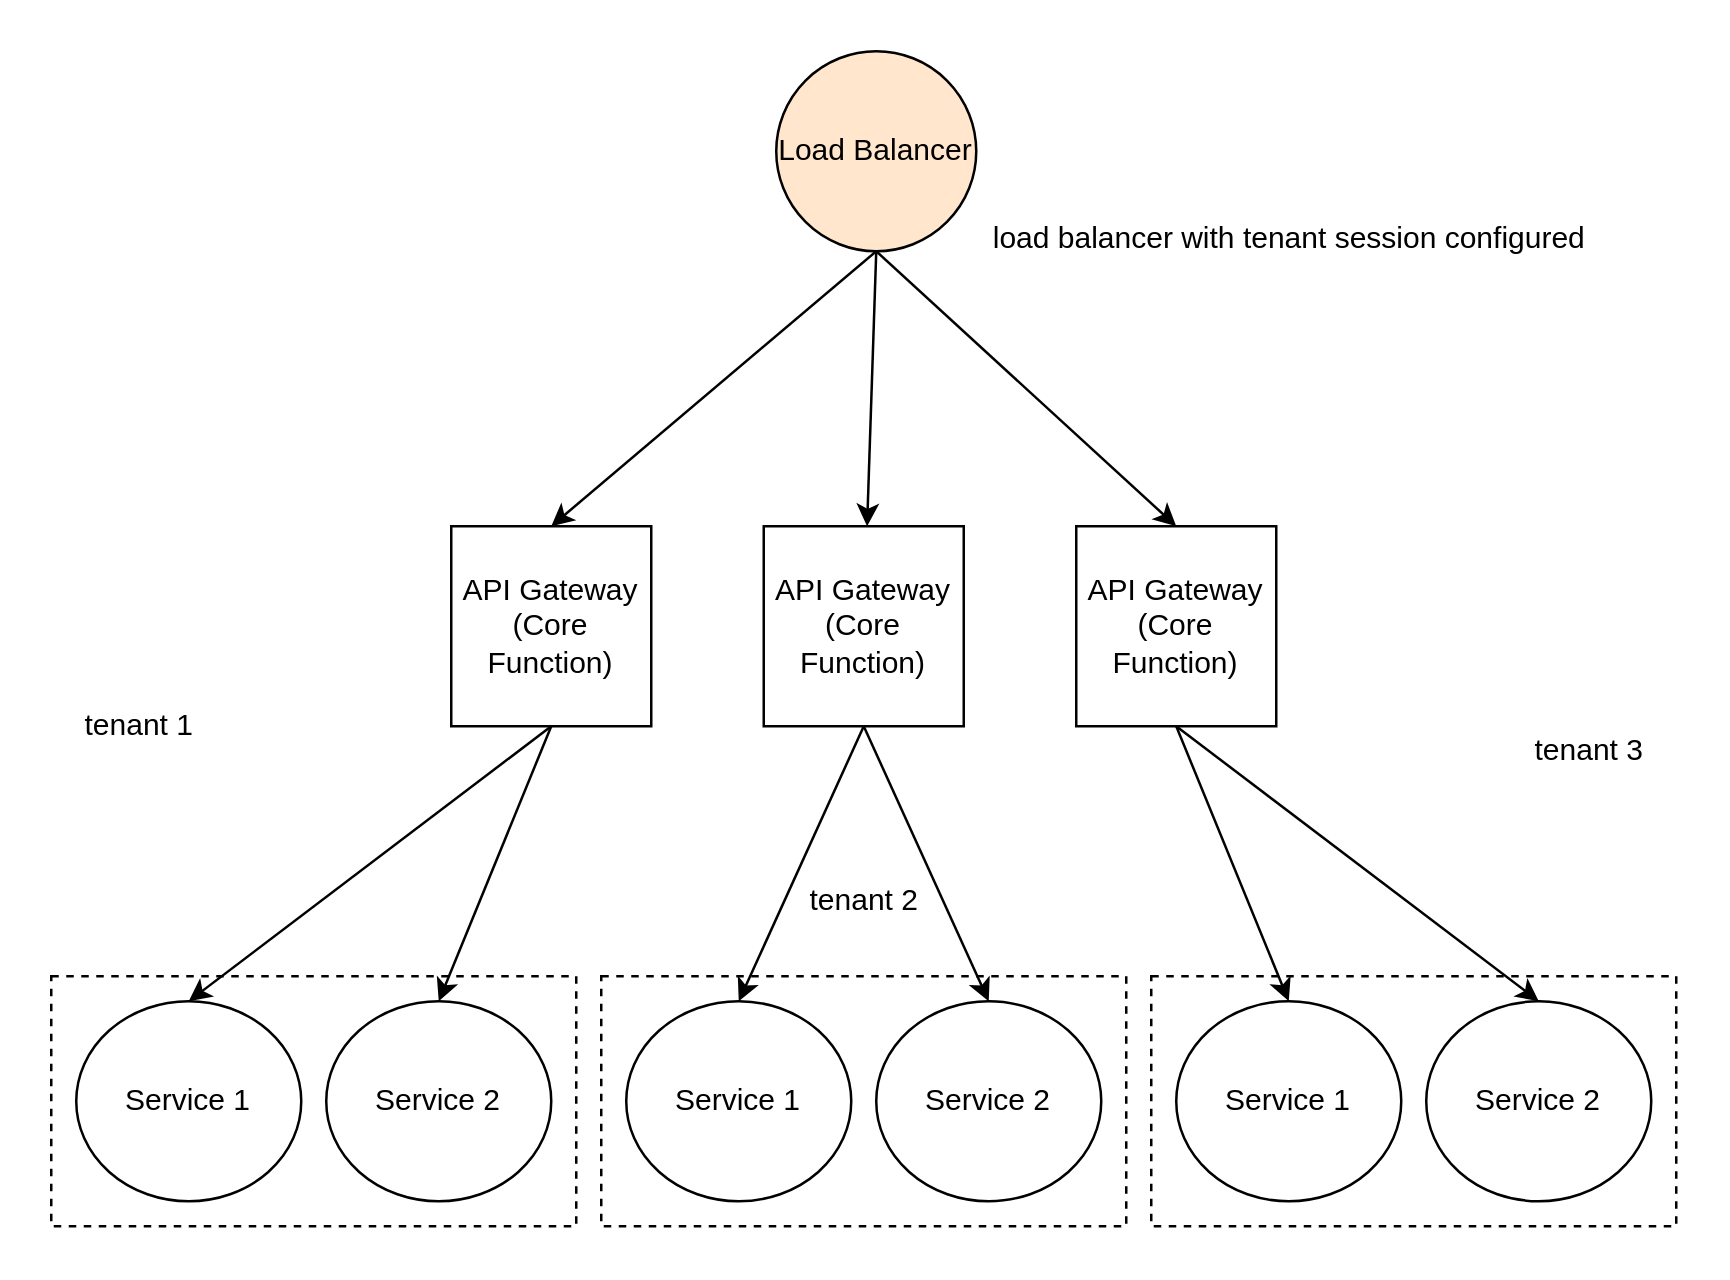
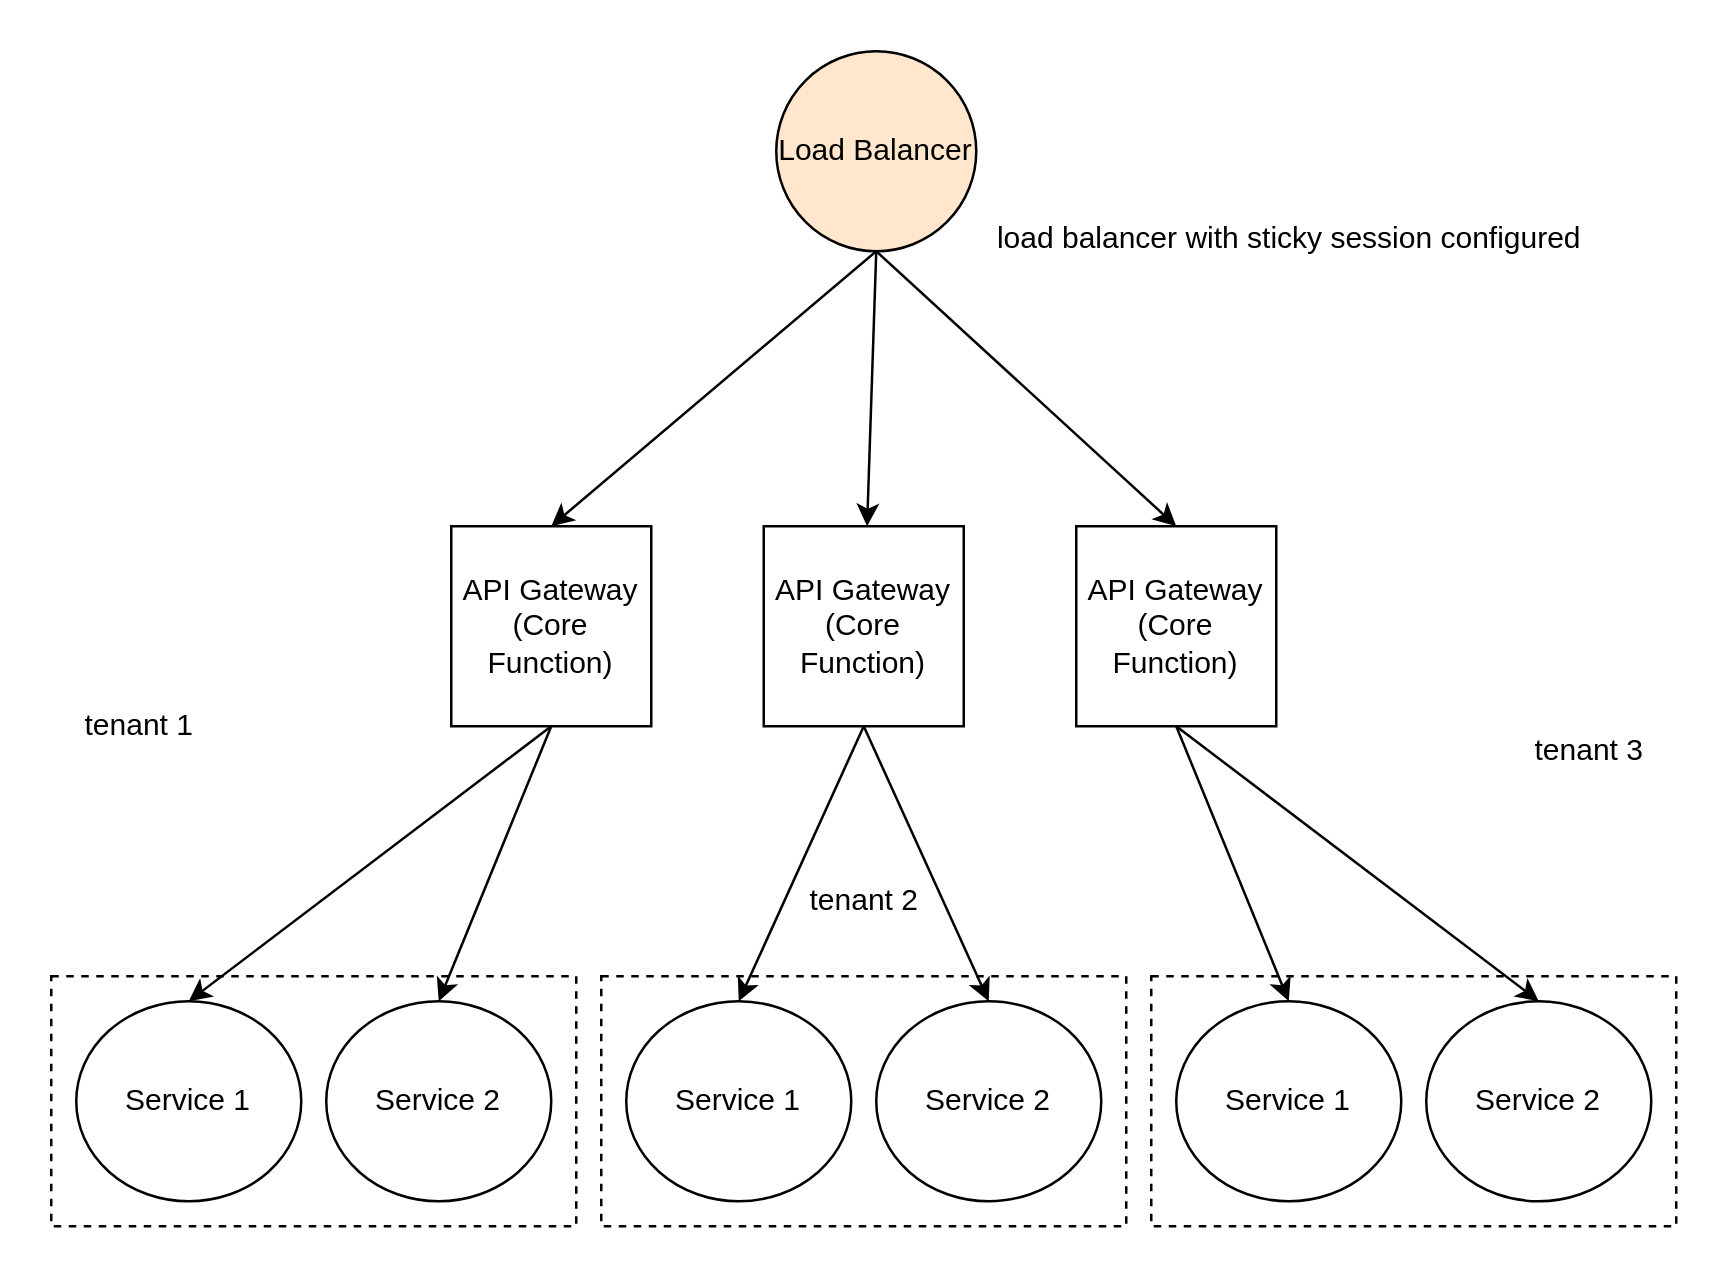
  <mxCell id="0" />
  <mxCell id="1" parent="0" />
  <mxCell id="2" value="Load Balancer" style="ellipse;whiteSpace=wrap;html=1;aspect=fixed;fillColor=#ffe6cc;" vertex="1" parent="1"><mxGeometry x="310" y="20" width="80" height="80" as="geometry" /></mxCell>
  <mxCell id="3" value="API Gateway&lt;br&gt;(Core Function)" style="whiteSpace=wrap;html=1;aspect=fixed;" vertex="1" parent="1"><mxGeometry x="180" y="210" width="80" height="80" as="geometry" /></mxCell>
  <mxCell id="4" value="API Gateway&lt;br&gt;(Core Function)" style="whiteSpace=wrap;html=1;aspect=fixed;" vertex="1" parent="1"><mxGeometry x="305" y="210" width="80" height="80" as="geometry" /></mxCell>
  <mxCell id="5" value="API Gateway&lt;br&gt;(Core Function)" style="whiteSpace=wrap;html=1;aspect=fixed;" vertex="1" parent="1"><mxGeometry x="430" y="210" width="80" height="80" as="geometry" /></mxCell>
  <mxCell id="6" value="" style="endArrow=classic;html=1;rounded=0;exitX=0.5;exitY=1;exitDx=0;exitDy=0;entryX=0.5;entryY=0;entryDx=0;entryDy=0;" edge="1" parent="1" source="2" target="3"><mxGeometry width="50" height="50" relative="1" as="geometry"><mxPoint x="360" y="310" as="sourcePoint" /><mxPoint x="410" y="260" as="targetPoint" /></mxGeometry></mxCell>
  <mxCell id="7" value="" style="endArrow=classic;html=1;rounded=0;exitX=0.5;exitY=1;exitDx=0;exitDy=0;entryX=0.5;entryY=0;entryDx=0;entryDy=0;" edge="1" parent="1" source="2" target="5"><mxGeometry width="50" height="50" relative="1" as="geometry"><mxPoint x="360" y="310" as="sourcePoint" /><mxPoint x="410" y="260" as="targetPoint" /></mxGeometry></mxCell>
  <mxCell id="8" value="" style="endArrow=classic;html=1;rounded=0;exitX=0.5;exitY=1;exitDx=0;exitDy=0;" edge="1" parent="1" source="2" target="4"><mxGeometry width="50" height="50" relative="1" as="geometry"><mxPoint x="360" y="140" as="sourcePoint" /><mxPoint x="430" y="330" as="targetPoint" /></mxGeometry></mxCell>
  <mxCell id="9" value="" style="group" vertex="1" connectable="0" parent="1"><mxGeometry x="20" y="390" width="210" height="100" as="geometry" /></mxCell>
  <mxCell id="10" value="" style="rounded=0;whiteSpace=wrap;html=1;dashed=1;" vertex="1" parent="9"><mxGeometry width="210" height="100" as="geometry" /></mxCell>
  <mxCell id="11" value="Service 1" style="ellipse;whiteSpace=wrap;html=1;" vertex="1" parent="9"><mxGeometry x="10" y="10" width="90" height="80" as="geometry" /></mxCell>
  <mxCell id="12" value="Service 2" style="ellipse;whiteSpace=wrap;html=1;" vertex="1" parent="9"><mxGeometry x="110" y="10" width="90" height="80" as="geometry" /></mxCell>
  <mxCell id="13" value="" style="group" vertex="1" connectable="0" parent="1"><mxGeometry x="460" y="390" width="210" height="100" as="geometry" /></mxCell>
  <mxCell id="14" value="" style="rounded=0;whiteSpace=wrap;html=1;dashed=1;" vertex="1" parent="13"><mxGeometry width="210" height="100" as="geometry" /></mxCell>
  <mxCell id="15" value="Service 1" style="ellipse;whiteSpace=wrap;html=1;" vertex="1" parent="13"><mxGeometry x="10" y="10" width="90" height="80" as="geometry" /></mxCell>
  <mxCell id="16" value="Service 2" style="ellipse;whiteSpace=wrap;html=1;" vertex="1" parent="13"><mxGeometry x="110" y="10" width="90" height="80" as="geometry" /></mxCell>
  <mxCell id="17" value="" style="group" vertex="1" connectable="0" parent="1"><mxGeometry x="240" y="390" width="210" height="100" as="geometry" /></mxCell>
  <mxCell id="18" value="" style="rounded=0;whiteSpace=wrap;html=1;dashed=1;" vertex="1" parent="17"><mxGeometry width="210" height="100" as="geometry" /></mxCell>
  <mxCell id="19" value="Service 1" style="ellipse;whiteSpace=wrap;html=1;" vertex="1" parent="17"><mxGeometry x="10" y="10" width="90" height="80" as="geometry" /></mxCell>
  <mxCell id="20" value="Service 2" style="ellipse;whiteSpace=wrap;html=1;" vertex="1" parent="17"><mxGeometry x="110" y="10" width="90" height="80" as="geometry" /></mxCell>
  <mxCell id="21" value="" style="endArrow=classic;html=1;rounded=0;exitX=0.5;exitY=1;exitDx=0;exitDy=0;entryX=0.5;entryY=0;entryDx=0;entryDy=0;" edge="1" parent="1" source="3" target="11"><mxGeometry width="50" height="50" relative="1" as="geometry"><mxPoint x="360" y="310" as="sourcePoint" /><mxPoint x="410" y="260" as="targetPoint" /></mxGeometry></mxCell>
  <mxCell id="22" value="" style="endArrow=classic;html=1;rounded=0;exitX=0.5;exitY=1;exitDx=0;exitDy=0;entryX=0.5;entryY=0;entryDx=0;entryDy=0;" edge="1" parent="1" source="3" target="12"><mxGeometry width="50" height="50" relative="1" as="geometry"><mxPoint x="360" y="310" as="sourcePoint" /><mxPoint x="410" y="260" as="targetPoint" /></mxGeometry></mxCell>
  <mxCell id="23" value="" style="endArrow=classic;html=1;rounded=0;exitX=0.5;exitY=1;exitDx=0;exitDy=0;entryX=0.5;entryY=0;entryDx=0;entryDy=0;" edge="1" parent="1" source="4" target="19"><mxGeometry width="50" height="50" relative="1" as="geometry"><mxPoint x="360" y="310" as="sourcePoint" /><mxPoint x="410" y="260" as="targetPoint" /></mxGeometry></mxCell>
  <mxCell id="24" value="" style="endArrow=classic;html=1;rounded=0;exitX=0.5;exitY=1;exitDx=0;exitDy=0;entryX=0.5;entryY=0;entryDx=0;entryDy=0;" edge="1" parent="1" source="4" target="20"><mxGeometry width="50" height="50" relative="1" as="geometry"><mxPoint x="360" y="310" as="sourcePoint" /><mxPoint x="410" y="260" as="targetPoint" /></mxGeometry></mxCell>
  <mxCell id="25" value="" style="endArrow=classic;html=1;rounded=0;exitX=0.5;exitY=1;exitDx=0;exitDy=0;entryX=0.5;entryY=0;entryDx=0;entryDy=0;" edge="1" parent="1" source="5" target="15"><mxGeometry width="50" height="50" relative="1" as="geometry"><mxPoint x="360" y="310" as="sourcePoint" /><mxPoint x="410" y="260" as="targetPoint" /></mxGeometry></mxCell>
  <mxCell id="26" value="" style="endArrow=classic;html=1;rounded=0;exitX=0.5;exitY=1;exitDx=0;exitDy=0;entryX=0.5;entryY=0;entryDx=0;entryDy=0;" edge="1" parent="1" source="5" target="16"><mxGeometry width="50" height="50" relative="1" as="geometry"><mxPoint x="360" y="310" as="sourcePoint" /><mxPoint x="410" y="260" as="targetPoint" /></mxGeometry></mxCell>
  <mxCell id="27" value="tenant 1" style="text;html=1;align=center;verticalAlign=middle;resizable=0;points=[];autosize=1;strokeColor=none;fillColor=none;" vertex="1" parent="1"><mxGeometry x="20" y="275" width="70" height="30" as="geometry" /></mxCell>
  <mxCell id="28" value="tenant 2" style="text;html=1;align=center;verticalAlign=middle;resizable=0;points=[];autosize=1;strokeColor=none;fillColor=none;" vertex="1" parent="1"><mxGeometry x="310" y="345" width="70" height="30" as="geometry" /></mxCell>
  <mxCell id="29" value="tenant 3" style="text;html=1;align=center;verticalAlign=middle;resizable=0;points=[];autosize=1;strokeColor=none;fillColor=none;" vertex="1" parent="1"><mxGeometry x="600" y="285" width="70" height="30" as="geometry" /></mxCell>
- <mxCell id="30" value="load balancer with tenant session configured" style="text;html=1;align=center;verticalAlign=middle;resizable=0;points=[];autosize=1;strokeColor=none;fillColor=none;" vertex="1" parent="1"><mxGeometry x="385" y="80" width="260" height="30" as="geometry" /></mxCell>
+ <mxCell id="30" value="load balancer with sticky session configured" style="text;html=1;align=center;verticalAlign=middle;resizable=0;points=[];autosize=1;strokeColor=none;fillColor=none;" vertex="1" parent="1"><mxGeometry x="385" y="80" width="260" height="30" as="geometry" /></mxCell>
